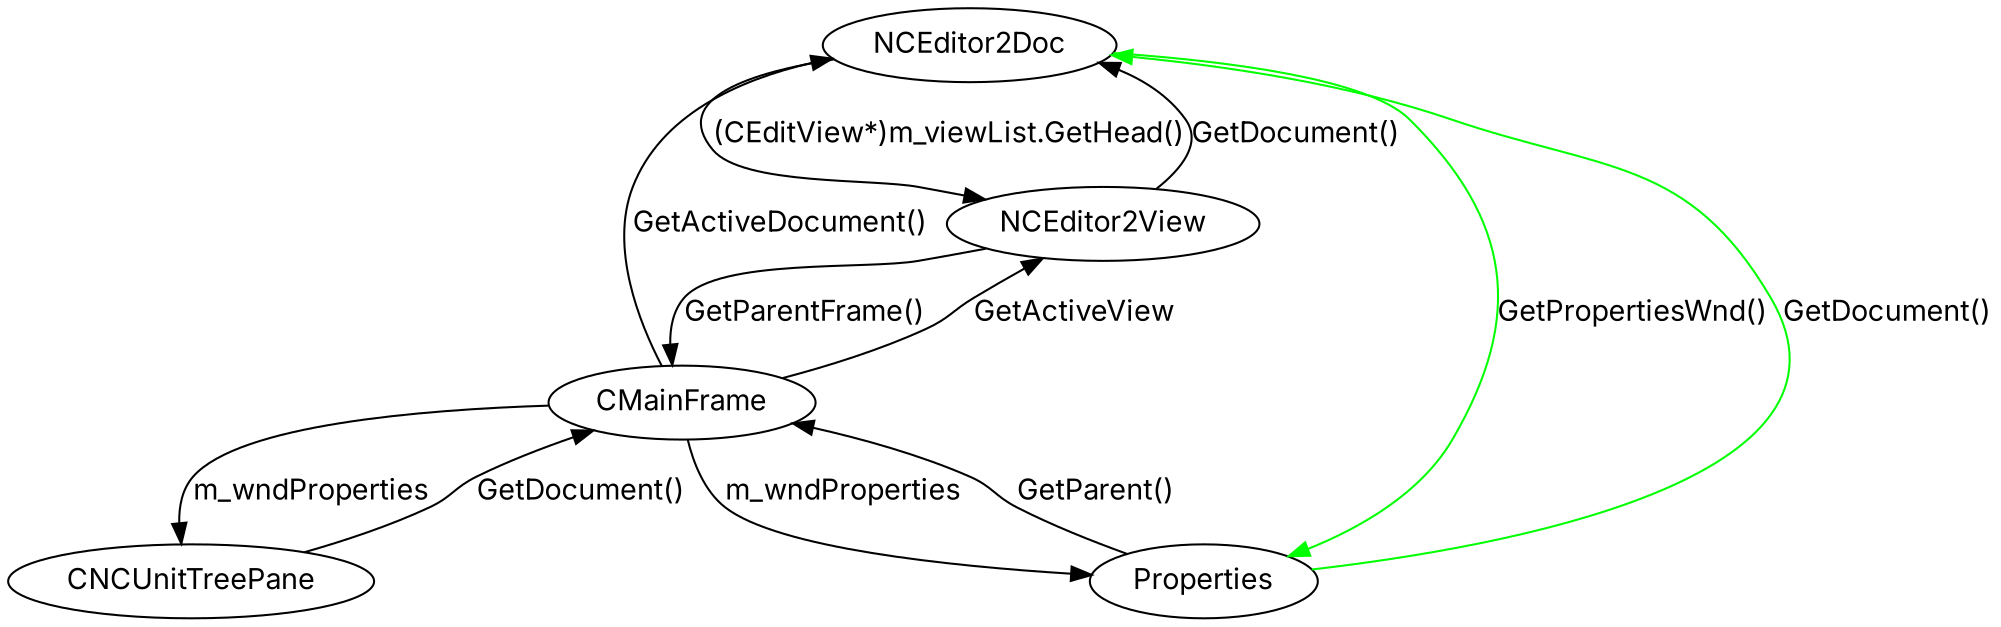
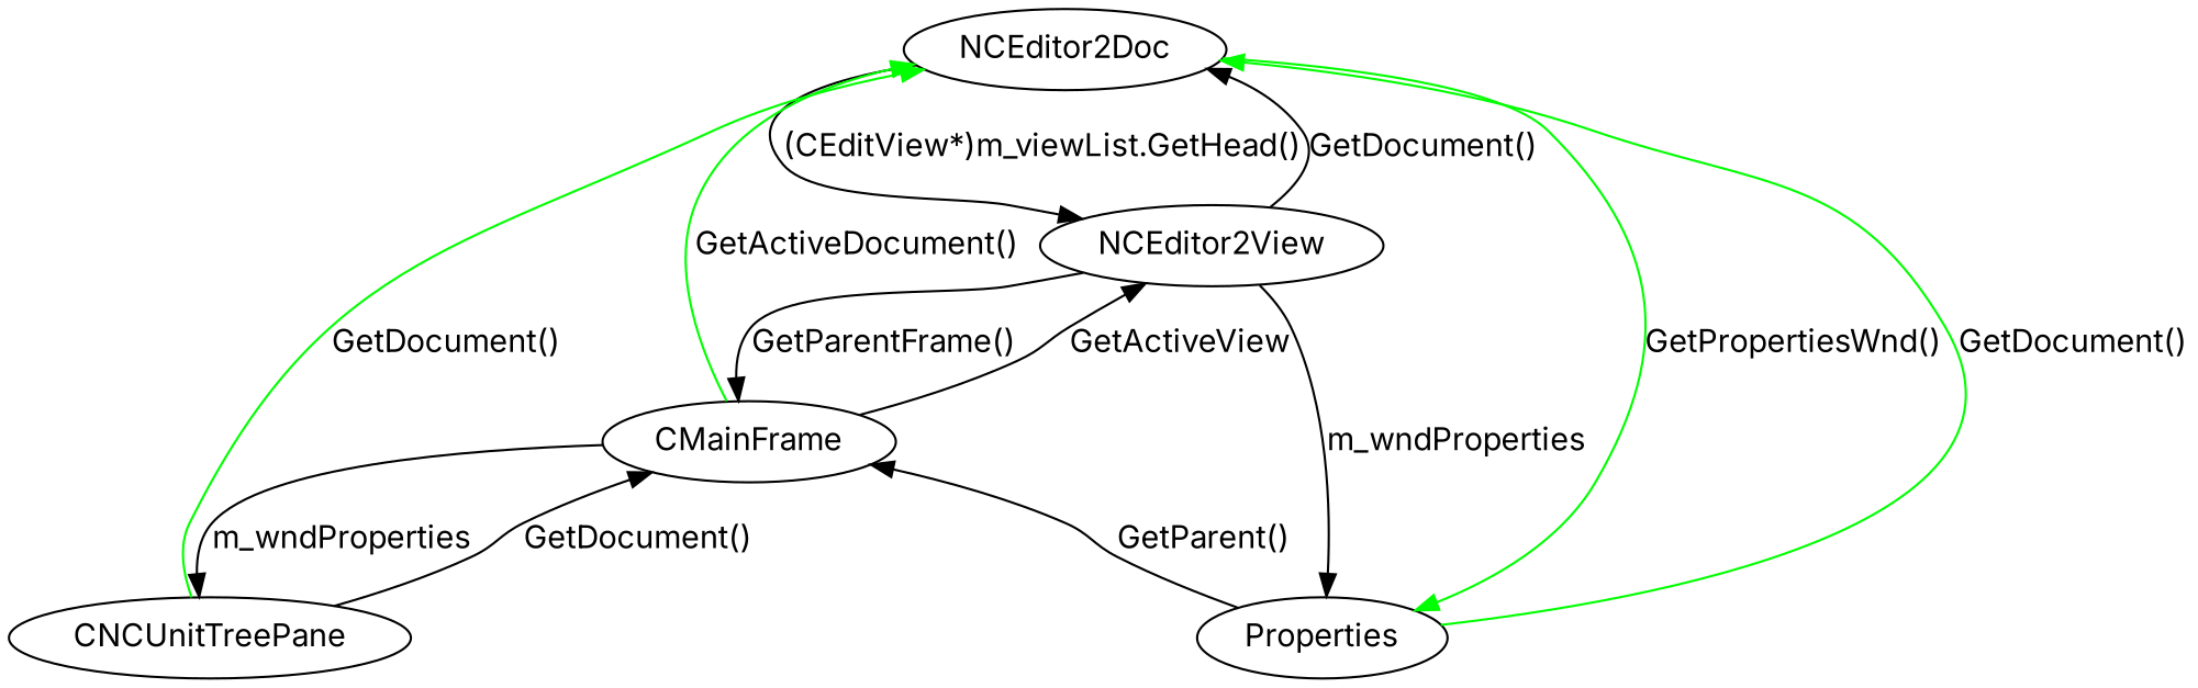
  digraph {
    fontname=Inter
    node [fontname=Inter]
    edge [fontname=Inter]
    NCEditor2Doc
    NCEditor2View
    Properties
    CMainFrame
    CNCUnitTreePane
    NCEditor2Doc -> NCEditor2View [label="(CEditView*)m_viewList.GetHead()"]
    NCEditor2Doc -> Properties [color=green label="GetPropertiesWnd()"]
    NCEditor2View -> NCEditor2Doc [label="GetDocument()"]
    NCEditor2View -> CMainFrame [label="GetParentFrame()"]
    Properties -> NCEditor2Doc [color=green label="GetDocument()"]
    Properties -> CMainFrame [label="GetParent()"]
-   CMainFrame -> NCEditor2Doc [label="GetActiveDocument()"]
+   CMainFrame -> NCEditor2Doc [label="GetActiveDocument()" color=green]
    CMainFrame -> NCEditor2View [label=GetActiveView]
-   CMainFrame -> Properties [label=m_wndProperties]
+   NCEditor2View -> Properties [label=m_wndProperties]
    CMainFrame -> CNCUnitTreePane [label=m_wndProperties]
+   CNCUnitTreePane -> NCEditor2Doc [color=green label="GetDocument()"]
    CNCUnitTreePane -> CMainFrame [label="GetDocument()"]
  }
